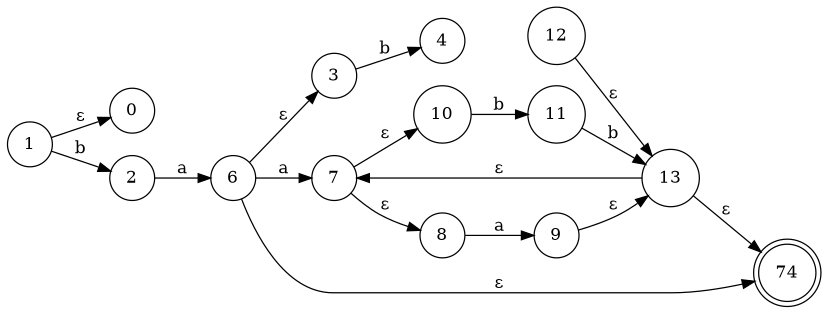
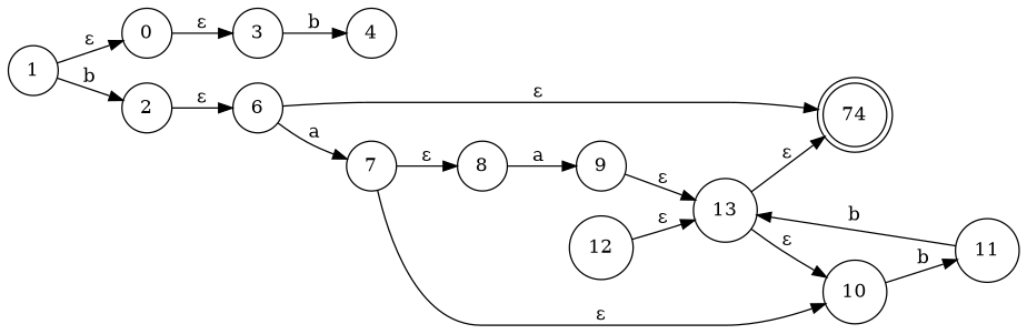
  digraph {
    rankdir=LR
    node [shape=circle]
    0
    3
    1
    2
    4
    6
    7
    n8 [label=74 shape=doublecircle]
    8
    10
    9
    11
    13
    12
-   6 -> 3 [label="ε"]
+   0 -> 3 [label="ε"]
    3 -> 4 [label=b]
    1 -> 0 [label="ε"]
    1 -> 2 [label=b]
-   2 -> 6 [label=a]
+   2 -> 6 [label="ε"]
    6 -> 7 [label=a]
    6 -> n8 [label="ε"]
    7 -> 8 [label="ε"]
    7 -> 10 [label="ε"]
    8 -> 9 [label=a]
    10 -> 11 [label=b]
    9 -> 13 [label="ε"]
    11 -> 13 [label=b]
-   13 -> 7 [label="ε"]
+   13 -> 10 [label="ε"]
    13 -> n8 [label="ε"]
    12 -> 13 [label="ε"]
  }
